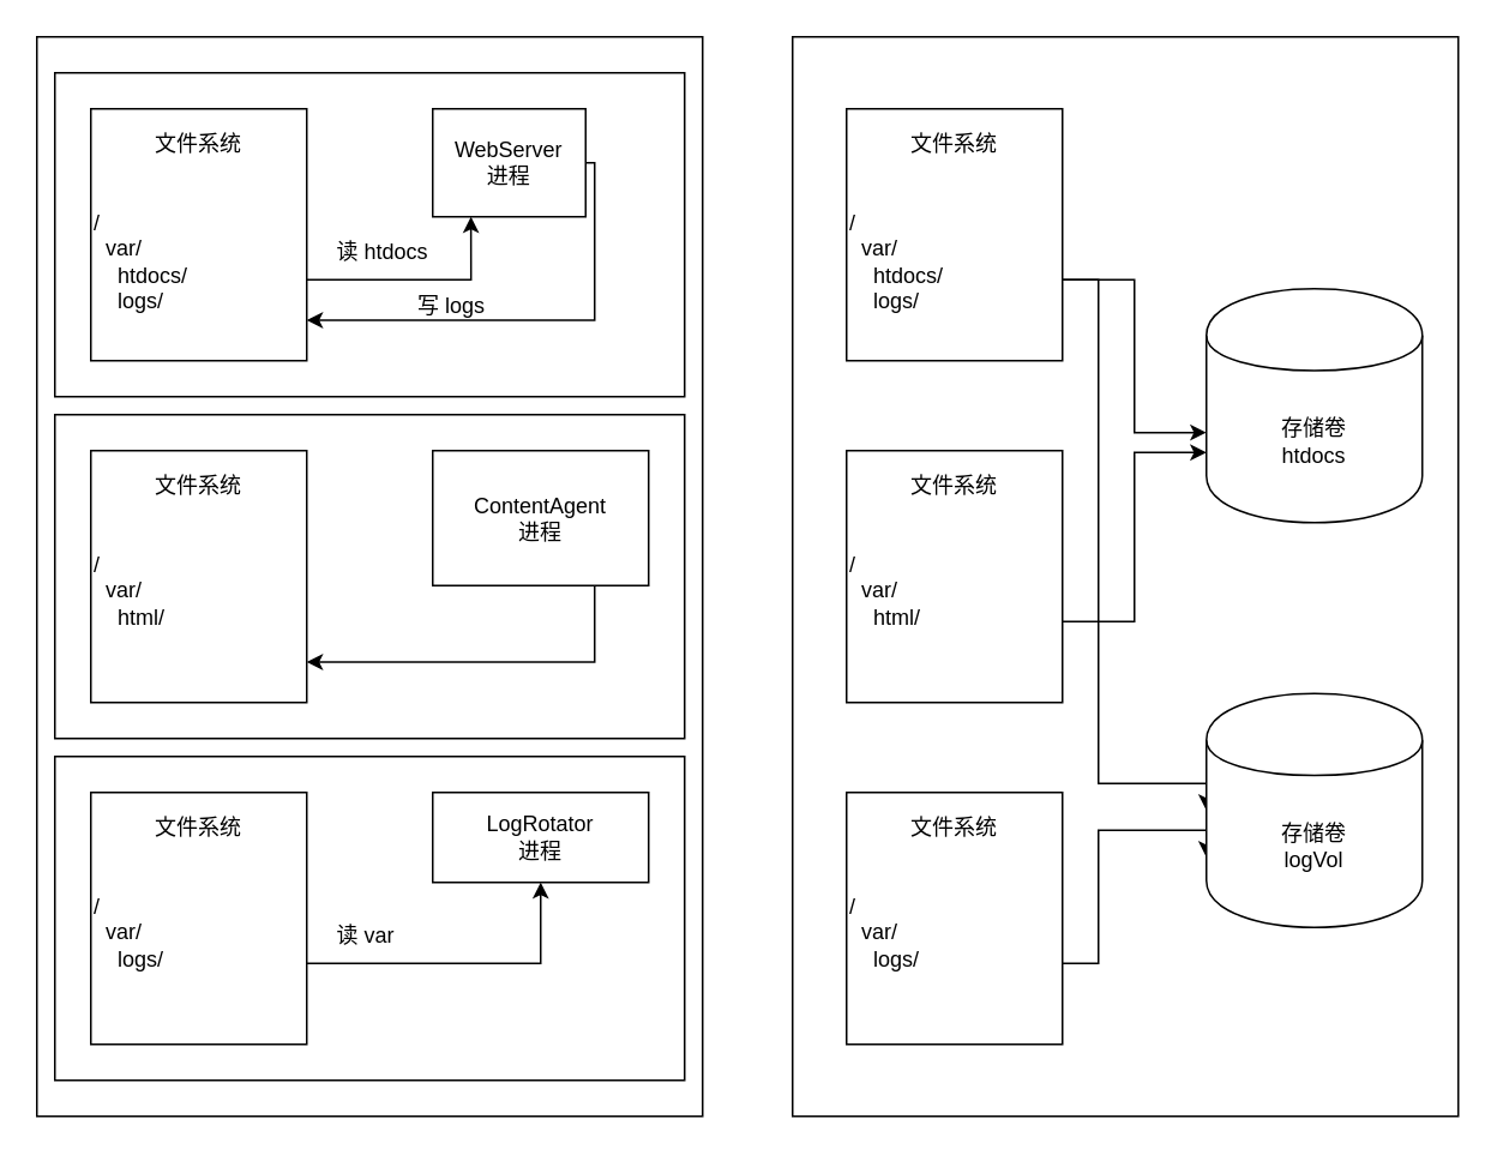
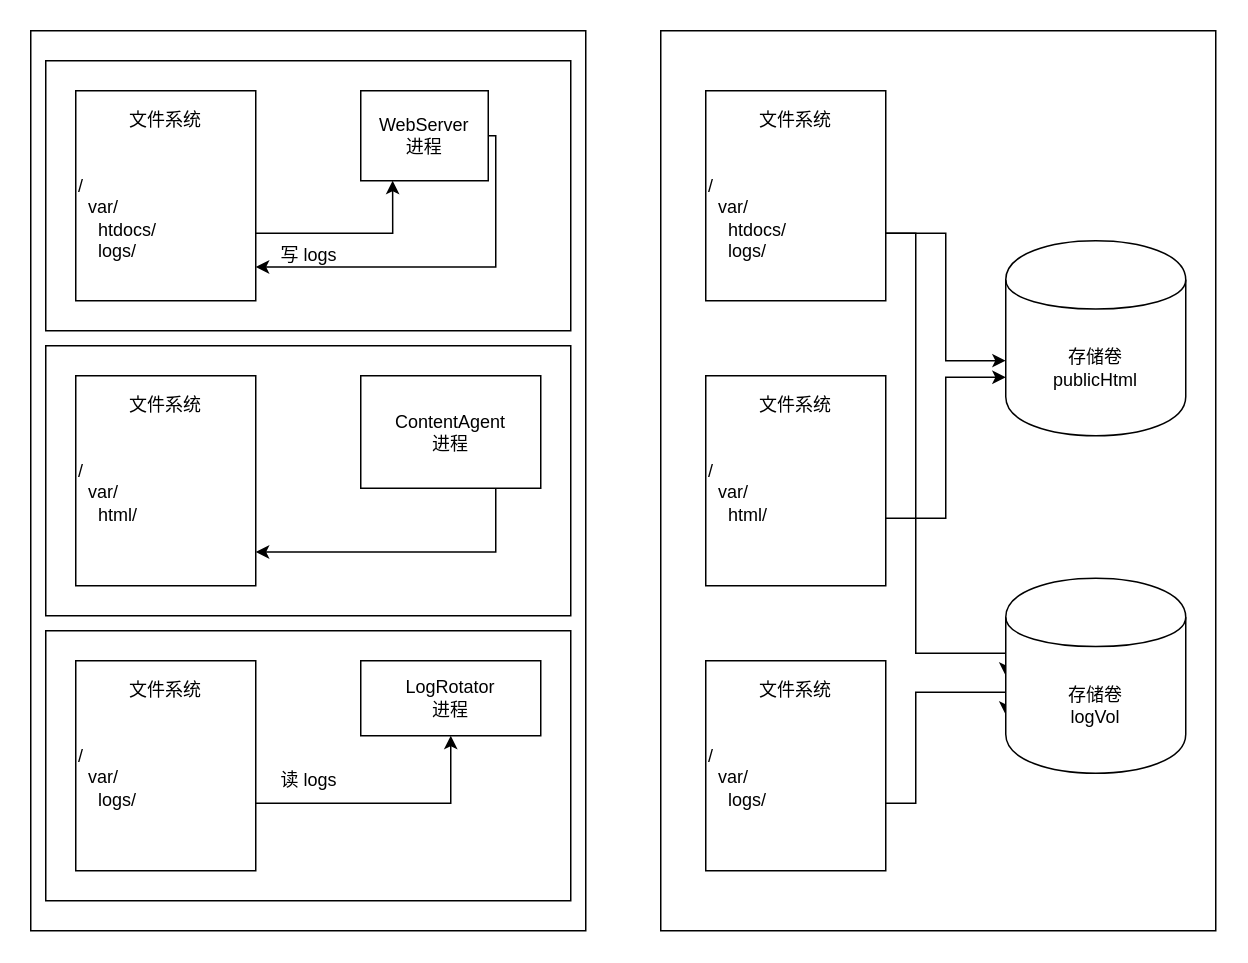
  <mxCell id="0" />
  <mxCell id="1" parent="0" />
  <mxCell id="2" value="" style="rounded=0;whiteSpace=wrap;html=1;" vertex="1" parent="1"><mxGeometry x="20" y="20" width="370" height="600" as="geometry" /></mxCell>
  <mxCell id="3" value="" style="rounded=0;whiteSpace=wrap;html=1;" vertex="1" parent="1"><mxGeometry x="30" y="40" width="350" height="180" as="geometry" /></mxCell>
  <mxCell id="4" value="" style="rounded=0;whiteSpace=wrap;html=1;" vertex="1" parent="1"><mxGeometry x="30" y="230" width="350" height="180" as="geometry" /></mxCell>
  <mxCell id="5" value="" style="rounded=0;whiteSpace=wrap;html=1;" vertex="1" parent="1"><mxGeometry x="30" y="420" width="350" height="180" as="geometry" /></mxCell>
  <mxCell id="6" value="" style="rounded=0;whiteSpace=wrap;html=1;" vertex="1" parent="1"><mxGeometry x="50" y="60" width="120" height="140" as="geometry" /></mxCell>
  <mxCell id="7" value="" style="rounded=0;whiteSpace=wrap;html=1;" vertex="1" parent="1"><mxGeometry x="50" y="250" width="120" height="140" as="geometry" /></mxCell>
  <mxCell id="8" value="" style="rounded=0;whiteSpace=wrap;html=1;" vertex="1" parent="1"><mxGeometry x="50" y="440" width="120" height="140" as="geometry" /></mxCell>
  <mxCell id="9" style="edgeStyle=orthogonalEdgeStyle;rounded=0;orthogonalLoop=1;jettySize=auto;html=1;entryX=1;entryY=0.75;entryDx=0;entryDy=0;" edge="1" parent="1" source="10" target="21"><mxGeometry relative="1" as="geometry"><Array as="points"><mxPoint x="330" y="178" /></Array></mxGeometry></mxCell>
  <mxCell id="10" value="WebServer&lt;br&gt;进程" style="rounded=0;whiteSpace=wrap;html=1;" vertex="1" parent="1"><mxGeometry x="240" y="60" width="85" height="60" as="geometry" /></mxCell>
  <mxCell id="11" style="edgeStyle=orthogonalEdgeStyle;rounded=0;orthogonalLoop=1;jettySize=auto;html=1;entryX=1;entryY=0.75;entryDx=0;entryDy=0;" edge="1" parent="1" source="12" target="17"><mxGeometry relative="1" as="geometry"><Array as="points"><mxPoint x="330" y="368" /></Array></mxGeometry></mxCell>
  <mxCell id="12" value="ContentAgent&lt;br&gt;进程" style="rounded=0;whiteSpace=wrap;html=1;" vertex="1" parent="1"><mxGeometry x="240" y="250" width="120" height="75" as="geometry" /></mxCell>
  <mxCell id="13" value="LogRotator&lt;br&gt;进程" style="rounded=0;whiteSpace=wrap;html=1;" vertex="1" parent="1"><mxGeometry x="240" y="440" width="120" height="50" as="geometry" /></mxCell>
  <mxCell id="14" value="文件系统" style="text;html=1;strokeColor=none;fillColor=none;align=center;verticalAlign=middle;whiteSpace=wrap;rounded=0;" vertex="1" parent="1"><mxGeometry x="75" y="70" width="70" height="20" as="geometry" /></mxCell>
  <mxCell id="15" value="文件系统" style="text;html=1;strokeColor=none;fillColor=none;align=center;verticalAlign=middle;whiteSpace=wrap;rounded=0;" vertex="1" parent="1"><mxGeometry x="75" y="260" width="70" height="20" as="geometry" /></mxCell>
  <mxCell id="16" value="文件系统" style="text;html=1;strokeColor=none;fillColor=none;align=center;verticalAlign=middle;whiteSpace=wrap;rounded=0;" vertex="1" parent="1"><mxGeometry x="75" y="450" width="70" height="20" as="geometry" /></mxCell>
  <mxCell id="17" value="/&lt;br&gt;&amp;nbsp; var/&lt;br&gt;&amp;nbsp; &amp;nbsp; html/" style="text;html=1;strokeColor=none;fillColor=none;align=left;verticalAlign=top;whiteSpace=wrap;rounded=0;" vertex="1" parent="1"><mxGeometry x="50" y="300" width="120" height="90" as="geometry" /></mxCell>
  <mxCell id="18" style="edgeStyle=orthogonalEdgeStyle;rounded=0;orthogonalLoop=1;jettySize=auto;html=1;entryX=0.5;entryY=1;entryDx=0;entryDy=0;" edge="1" parent="1" source="19" target="13"><mxGeometry relative="1" as="geometry" /></mxCell>
  <mxCell id="19" value="/&lt;br&gt;&amp;nbsp; var/&lt;br&gt;&amp;nbsp; &amp;nbsp; logs/" style="text;html=1;strokeColor=none;fillColor=none;align=left;verticalAlign=top;whiteSpace=wrap;rounded=0;" vertex="1" parent="1"><mxGeometry x="50" y="490" width="120" height="90" as="geometry" /></mxCell>
  <mxCell id="20" style="edgeStyle=orthogonalEdgeStyle;rounded=0;orthogonalLoop=1;jettySize=auto;html=1;entryX=0.25;entryY=1;entryDx=0;entryDy=0;" edge="1" parent="1" source="21" target="10"><mxGeometry relative="1" as="geometry" /></mxCell>
  <mxCell id="21" value="/&lt;br&gt;&amp;nbsp; var/&lt;br&gt;&amp;nbsp; &amp;nbsp; htdocs/&lt;br&gt;&amp;nbsp; &amp;nbsp; logs/" style="text;html=1;strokeColor=none;fillColor=none;align=left;verticalAlign=top;whiteSpace=wrap;rounded=0;" vertex="1" parent="1"><mxGeometry x="50" y="110" width="120" height="90" as="geometry" /></mxCell>
- <mxCell id="22" value="读 htdocs" style="text;html=1;strokeColor=none;fillColor=none;align=left;verticalAlign=middle;whiteSpace=wrap;rounded=0;" vertex="1" parent="1"><mxGeometry x="185" y="130" width="65" height="20" as="geometry" /></mxCell>
- <mxCell id="23" value="写 logs" style="text;html=1;strokeColor=none;fillColor=none;align=left;verticalAlign=middle;whiteSpace=wrap;rounded=0;" vertex="1" parent="1"><mxGeometry x="230" y="160" width="65" height="20" as="geometry" /></mxCell>
- <mxCell id="24" value="读 var" style="text;html=1;strokeColor=none;fillColor=none;align=left;verticalAlign=middle;whiteSpace=wrap;rounded=0;" vertex="1" parent="1"><mxGeometry x="185" y="510" width="65" height="20" as="geometry" /></mxCell>
+ <mxCell id="23" value="写 logs" style="text;html=1;strokeColor=none;fillColor=none;align=left;verticalAlign=middle;whiteSpace=wrap;rounded=0;" vertex="1" parent="1"><mxGeometry x="185" y="160" width="65" height="20" as="geometry" /></mxCell>
+ <mxCell id="24" value="读 logs" style="text;html=1;strokeColor=none;fillColor=none;align=left;verticalAlign=middle;whiteSpace=wrap;rounded=0;" vertex="1" parent="1"><mxGeometry x="185" y="510" width="65" height="20" as="geometry" /></mxCell>
  <mxCell id="25" value="" style="rounded=0;whiteSpace=wrap;html=1;" vertex="1" parent="1"><mxGeometry x="440" y="20" width="370" height="600" as="geometry" /></mxCell>
  <mxCell id="26" value="" style="rounded=0;whiteSpace=wrap;html=1;" vertex="1" parent="1"><mxGeometry x="470" y="60" width="120" height="140" as="geometry" /></mxCell>
  <mxCell id="27" value="" style="rounded=0;whiteSpace=wrap;html=1;" vertex="1" parent="1"><mxGeometry x="470" y="250" width="120" height="140" as="geometry" /></mxCell>
  <mxCell id="28" value="" style="rounded=0;whiteSpace=wrap;html=1;" vertex="1" parent="1"><mxGeometry x="470" y="440" width="120" height="140" as="geometry" /></mxCell>
  <mxCell id="29" value="文件系统" style="text;html=1;strokeColor=none;fillColor=none;align=center;verticalAlign=middle;whiteSpace=wrap;rounded=0;" vertex="1" parent="1"><mxGeometry x="495" y="70" width="70" height="20" as="geometry" /></mxCell>
  <mxCell id="30" value="文件系统" style="text;html=1;strokeColor=none;fillColor=none;align=center;verticalAlign=middle;whiteSpace=wrap;rounded=0;" vertex="1" parent="1"><mxGeometry x="495" y="260" width="70" height="20" as="geometry" /></mxCell>
  <mxCell id="31" value="文件系统" style="text;html=1;strokeColor=none;fillColor=none;align=center;verticalAlign=middle;whiteSpace=wrap;rounded=0;" vertex="1" parent="1"><mxGeometry x="495" y="450" width="70" height="20" as="geometry" /></mxCell>
  <mxCell id="32" style="edgeStyle=orthogonalEdgeStyle;rounded=0;orthogonalLoop=1;jettySize=auto;html=1;entryX=0;entryY=0.7;entryDx=0;entryDy=0;" edge="1" parent="1" source="33" target="39"><mxGeometry relative="1" as="geometry" /></mxCell>
  <mxCell id="33" value="/&lt;br&gt;&amp;nbsp; var/&lt;br&gt;&amp;nbsp; &amp;nbsp; html/" style="text;html=1;strokeColor=none;fillColor=none;align=left;verticalAlign=top;whiteSpace=wrap;rounded=0;" vertex="1" parent="1"><mxGeometry x="470" y="300" width="120" height="90" as="geometry" /></mxCell>
  <mxCell id="34" style="edgeStyle=orthogonalEdgeStyle;rounded=0;orthogonalLoop=1;jettySize=auto;html=1;entryX=0;entryY=0.7;entryDx=0;entryDy=0;" edge="1" parent="1" source="35" target="40"><mxGeometry relative="1" as="geometry"><Array as="points"><mxPoint x="610" y="535" /><mxPoint x="610" y="461" /></Array></mxGeometry></mxCell>
  <mxCell id="35" value="/&lt;br&gt;&amp;nbsp; var/&lt;br&gt;&amp;nbsp; &amp;nbsp; logs/" style="text;html=1;strokeColor=none;fillColor=none;align=left;verticalAlign=top;whiteSpace=wrap;rounded=0;" vertex="1" parent="1"><mxGeometry x="470" y="490" width="120" height="90" as="geometry" /></mxCell>
  <mxCell id="36" style="edgeStyle=orthogonalEdgeStyle;rounded=0;orthogonalLoop=1;jettySize=auto;html=1;entryX=0;entryY=0.615;entryDx=0;entryDy=0;entryPerimeter=0;" edge="1" parent="1" source="38" target="39"><mxGeometry relative="1" as="geometry" /></mxCell>
  <mxCell id="37" style="edgeStyle=orthogonalEdgeStyle;rounded=0;orthogonalLoop=1;jettySize=auto;html=1;entryX=0;entryY=0.5;entryDx=0;entryDy=0;" edge="1" parent="1" source="38" target="40"><mxGeometry relative="1" as="geometry"><Array as="points"><mxPoint x="610" y="155" /><mxPoint x="610" y="435" /></Array></mxGeometry></mxCell>
  <mxCell id="38" value="/&lt;br&gt;&amp;nbsp; var/&lt;br&gt;&amp;nbsp; &amp;nbsp; htdocs/&lt;br&gt;&amp;nbsp; &amp;nbsp; logs/" style="text;html=1;strokeColor=none;fillColor=none;align=left;verticalAlign=top;whiteSpace=wrap;rounded=0;" vertex="1" parent="1"><mxGeometry x="470" y="110" width="120" height="90" as="geometry" /></mxCell>
- <mxCell id="39" value="存储卷&lt;br&gt;htdocs" style="shape=cylinder;whiteSpace=wrap;html=1;boundedLbl=1;backgroundOutline=1;align=center;" vertex="1" parent="1"><mxGeometry x="670" y="160" width="120" height="130" as="geometry" /></mxCell>
+ <mxCell id="39" value="存储卷&lt;br&gt;publicHtml" style="shape=cylinder;whiteSpace=wrap;html=1;boundedLbl=1;backgroundOutline=1;align=center;" vertex="1" parent="1"><mxGeometry x="670" y="160" width="120" height="130" as="geometry" /></mxCell>
  <mxCell id="40" value="存储卷&lt;br&gt;logVol" style="shape=cylinder;whiteSpace=wrap;html=1;boundedLbl=1;backgroundOutline=1;align=center;" vertex="1" parent="1"><mxGeometry x="670" y="385" width="120" height="130" as="geometry" /></mxCell>
